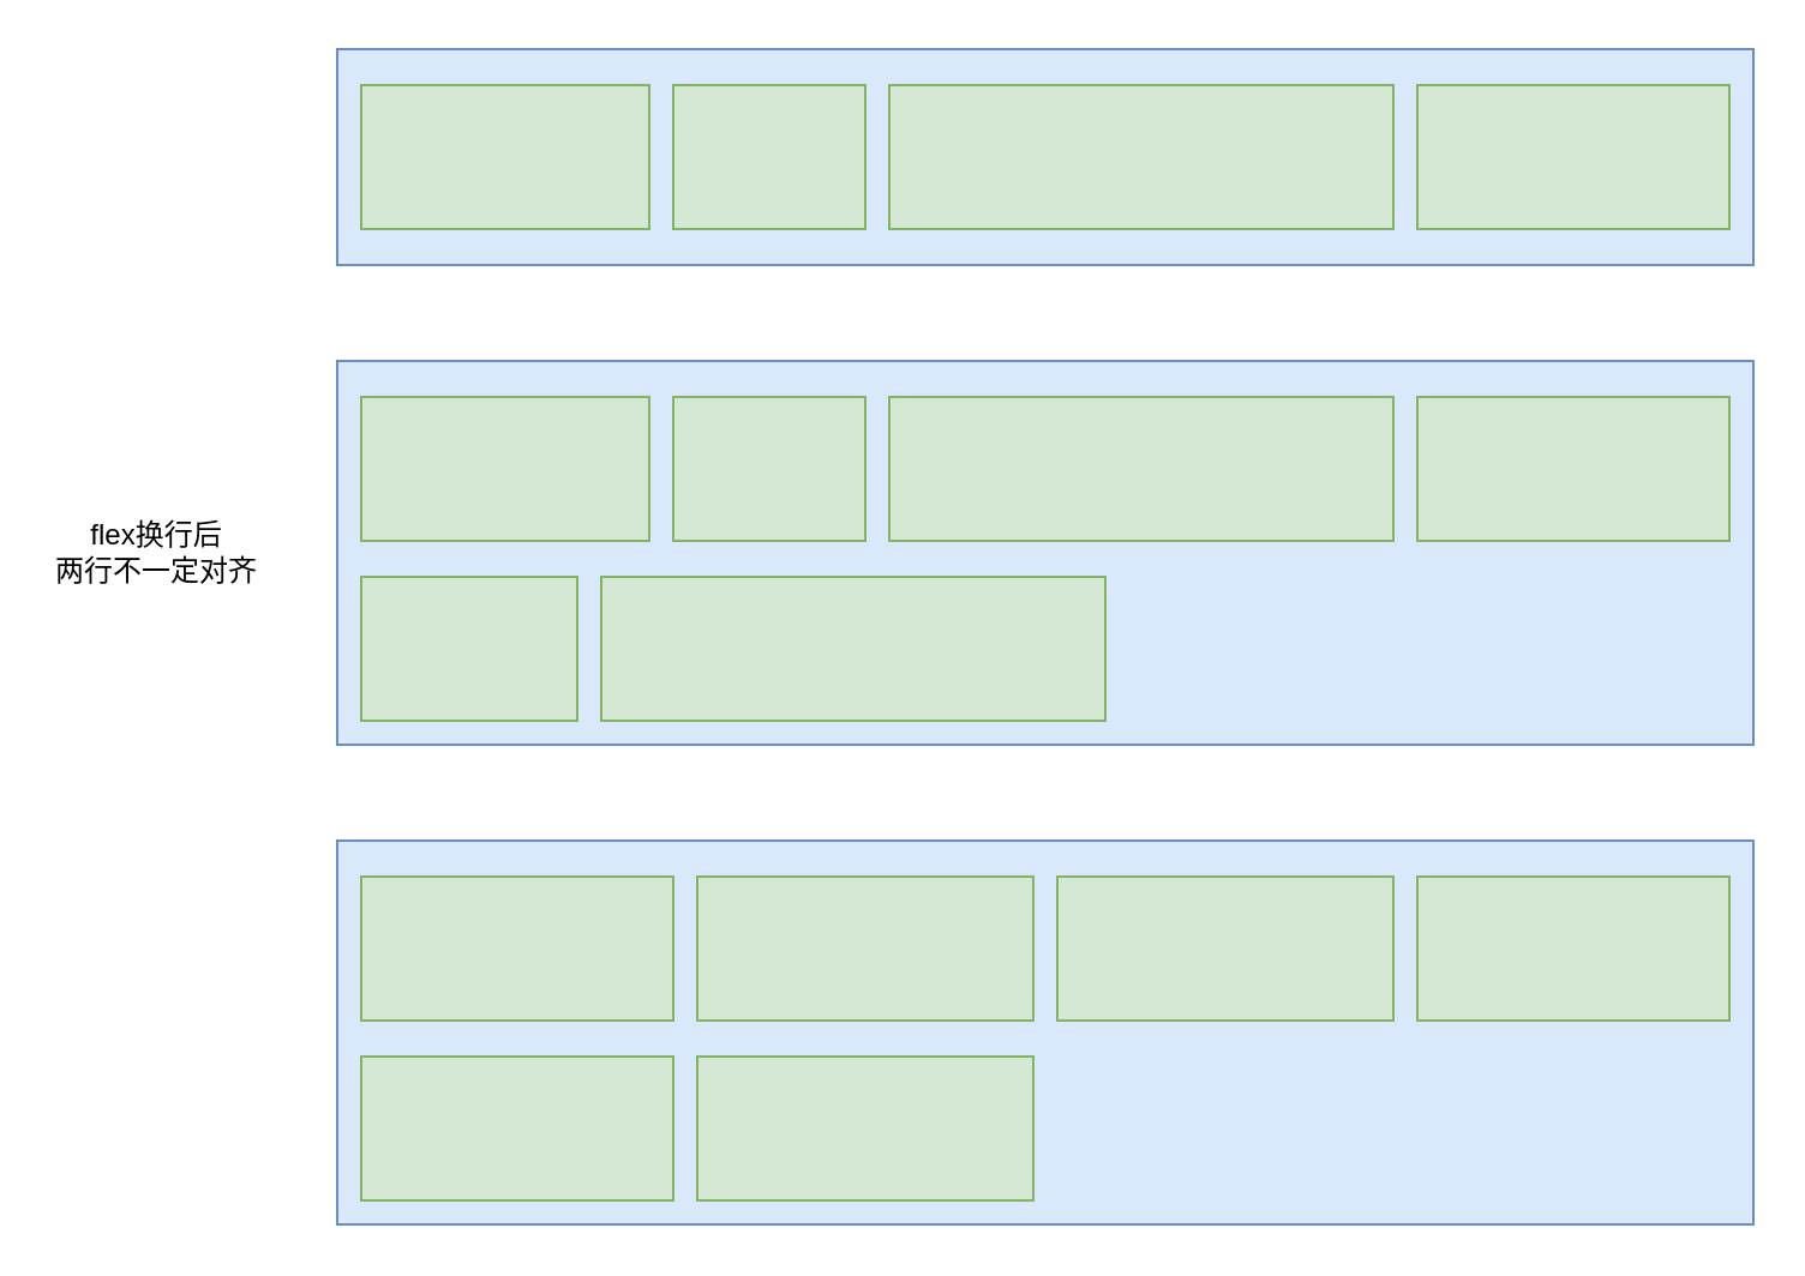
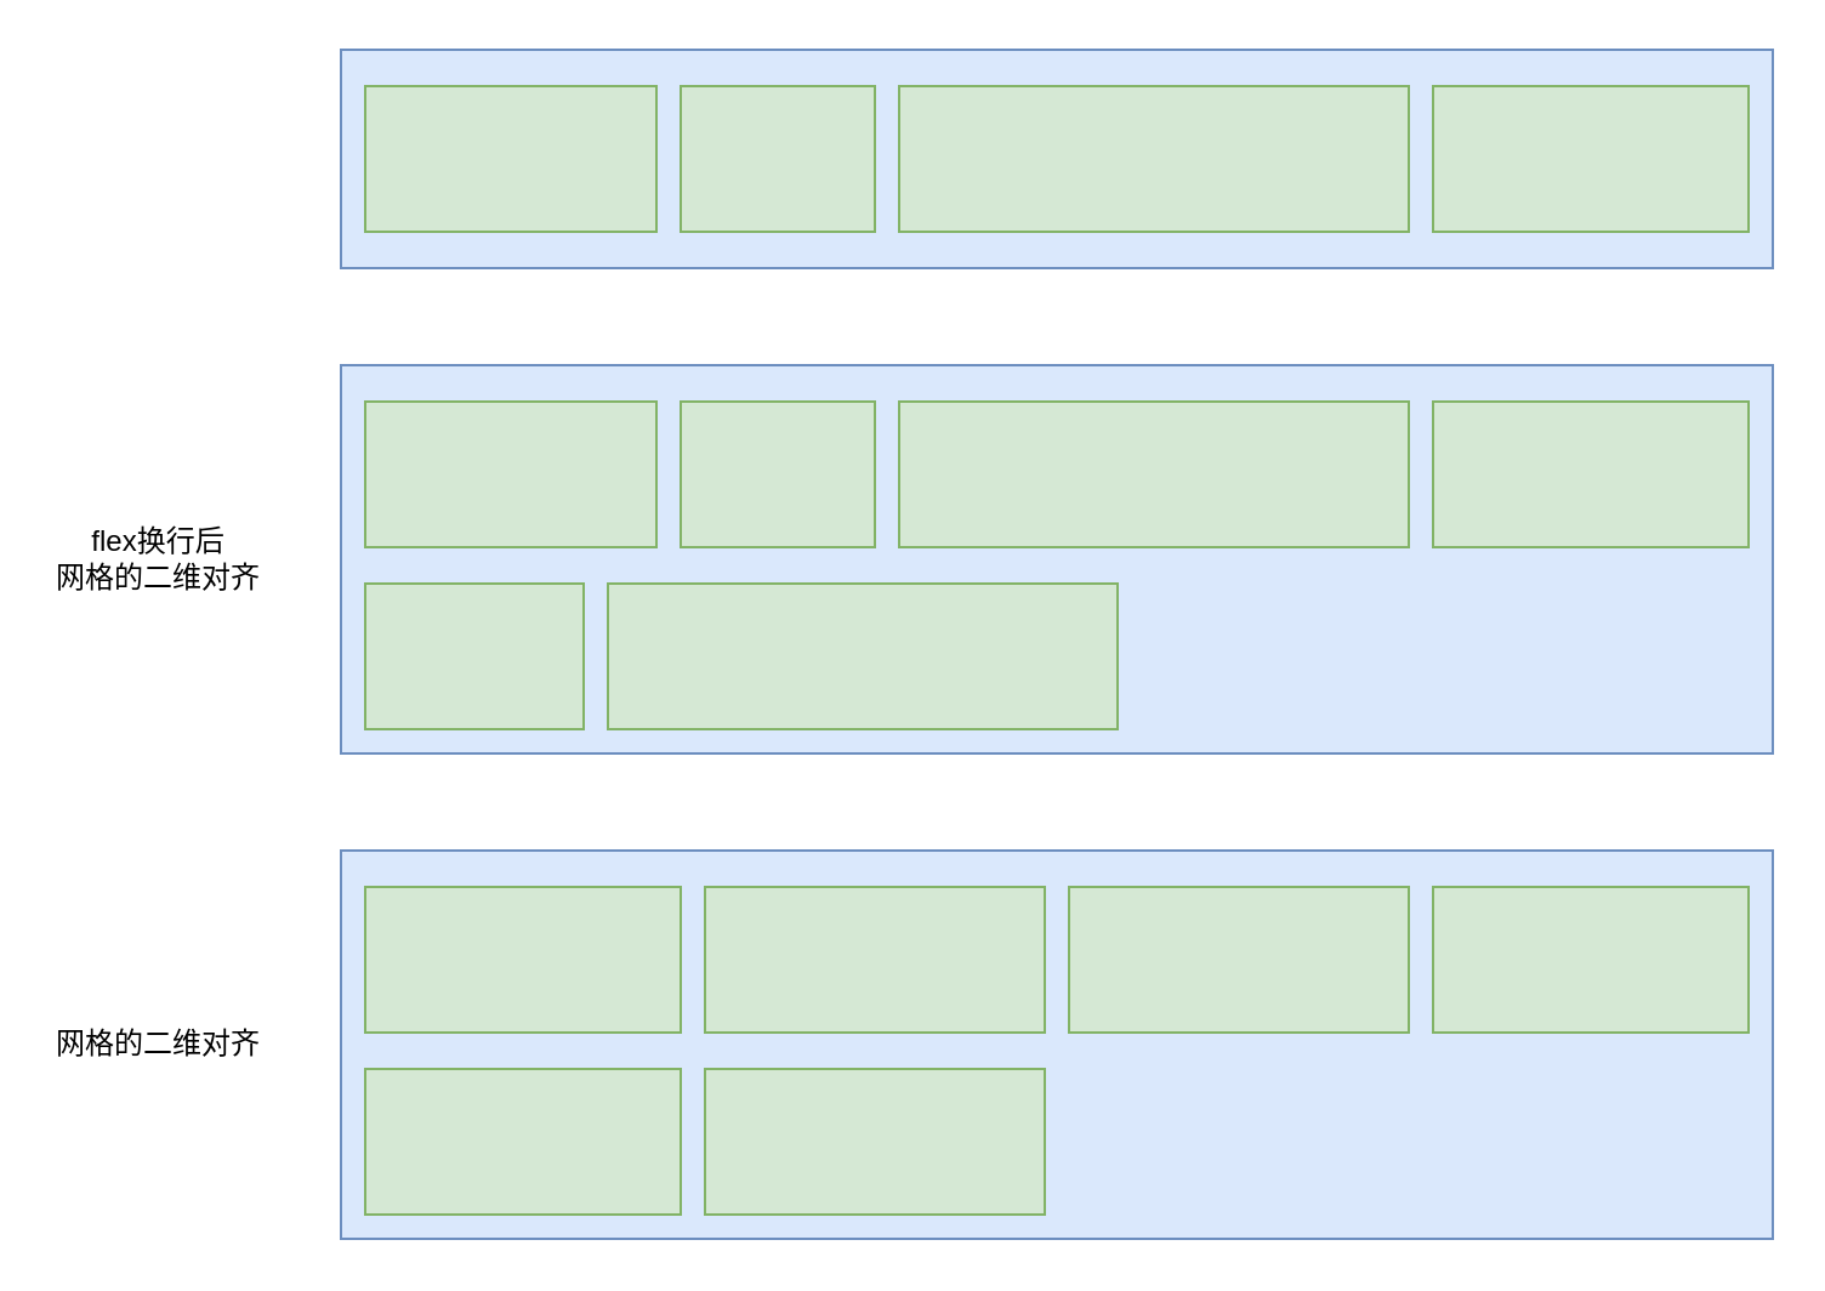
  <mxCell id="0" />
  <mxCell id="1" parent="0" />
  <mxCell id="2" value="" style="rounded=0;whiteSpace=wrap;html=1;fillColor=#dae8fc;strokeColor=#6c8ebf;" vertex="1" parent="1"><mxGeometry x="140" y="20" width="590" height="90" as="geometry" /></mxCell>
  <mxCell id="3" value="" style="rounded=0;whiteSpace=wrap;html=1;fillColor=#d5e8d4;strokeColor=#82b366;" vertex="1" parent="1"><mxGeometry x="150" y="35" width="120" height="60" as="geometry" /></mxCell>
  <mxCell id="4" value="" style="rounded=0;whiteSpace=wrap;html=1;fillColor=#d5e8d4;strokeColor=#82b366;" vertex="1" parent="1"><mxGeometry x="280" y="35" width="80" height="60" as="geometry" /></mxCell>
  <mxCell id="5" value="" style="rounded=0;whiteSpace=wrap;html=1;fillColor=#d5e8d4;strokeColor=#82b366;" vertex="1" parent="1"><mxGeometry x="370" y="35" width="210" height="60" as="geometry" /></mxCell>
  <mxCell id="6" value="" style="rounded=0;whiteSpace=wrap;html=1;fillColor=#d5e8d4;strokeColor=#82b366;" vertex="1" parent="1"><mxGeometry x="590" y="35" width="130" height="60" as="geometry" /></mxCell>
  <mxCell id="7" value="" style="rounded=0;whiteSpace=wrap;html=1;fillColor=#dae8fc;strokeColor=#6c8ebf;" vertex="1" parent="1"><mxGeometry x="140" y="150" width="590" height="160" as="geometry" /></mxCell>
  <mxCell id="8" value="" style="rounded=0;whiteSpace=wrap;html=1;fillColor=#d5e8d4;strokeColor=#82b366;" vertex="1" parent="1"><mxGeometry x="150" y="165" width="120" height="60" as="geometry" /></mxCell>
  <mxCell id="9" value="" style="rounded=0;whiteSpace=wrap;html=1;fillColor=#d5e8d4;strokeColor=#82b366;" vertex="1" parent="1"><mxGeometry x="280" y="165" width="80" height="60" as="geometry" /></mxCell>
  <mxCell id="10" value="" style="rounded=0;whiteSpace=wrap;html=1;fillColor=#d5e8d4;strokeColor=#82b366;" vertex="1" parent="1"><mxGeometry x="370" y="165" width="210" height="60" as="geometry" /></mxCell>
  <mxCell id="11" value="" style="rounded=0;whiteSpace=wrap;html=1;fillColor=#d5e8d4;strokeColor=#82b366;" vertex="1" parent="1"><mxGeometry x="590" y="165" width="130" height="60" as="geometry" /></mxCell>
  <mxCell id="12" value="" style="rounded=0;whiteSpace=wrap;html=1;fillColor=#d5e8d4;strokeColor=#82b366;" vertex="1" parent="1"><mxGeometry x="150" y="240" width="90" height="60" as="geometry" /></mxCell>
  <mxCell id="13" value="" style="rounded=0;whiteSpace=wrap;html=1;fillColor=#d5e8d4;strokeColor=#82b366;" vertex="1" parent="1"><mxGeometry x="250" y="240" width="210" height="60" as="geometry" /></mxCell>
  <mxCell id="14" value="" style="rounded=0;whiteSpace=wrap;html=1;fillColor=#dae8fc;strokeColor=#6c8ebf;" vertex="1" parent="1"><mxGeometry x="140" y="350" width="590" height="160" as="geometry" /></mxCell>
  <mxCell id="15" value="" style="rounded=0;whiteSpace=wrap;html=1;fillColor=#d5e8d4;strokeColor=#82b366;" vertex="1" parent="1"><mxGeometry x="150" y="365" width="130" height="60" as="geometry" /></mxCell>
  <mxCell id="16" value="" style="rounded=0;whiteSpace=wrap;html=1;fillColor=#d5e8d4;strokeColor=#82b366;" vertex="1" parent="1"><mxGeometry x="150" y="440" width="130" height="60" as="geometry" /></mxCell>
  <mxCell id="17" value="" style="rounded=0;whiteSpace=wrap;html=1;fillColor=#d5e8d4;strokeColor=#82b366;" vertex="1" parent="1"><mxGeometry x="290" y="365" width="140" height="60" as="geometry" /></mxCell>
  <mxCell id="18" value="" style="rounded=0;whiteSpace=wrap;html=1;fillColor=#d5e8d4;strokeColor=#82b366;" vertex="1" parent="1"><mxGeometry x="440" y="365" width="140" height="60" as="geometry" /></mxCell>
  <mxCell id="19" value="" style="rounded=0;whiteSpace=wrap;html=1;fillColor=#d5e8d4;strokeColor=#82b366;" vertex="1" parent="1"><mxGeometry x="590" y="365" width="130" height="60" as="geometry" /></mxCell>
  <mxCell id="20" value="" style="rounded=0;whiteSpace=wrap;html=1;fillColor=#d5e8d4;strokeColor=#82b366;" vertex="1" parent="1"><mxGeometry x="290" y="440" width="140" height="60" as="geometry" /></mxCell>
- <mxCell id="21" value="flex换行后&lt;br&gt;两行不一定对齐" style="text;html=1;strokeColor=none;fillColor=none;align=center;verticalAlign=middle;whiteSpace=wrap;rounded=0;" vertex="1" parent="1"><mxGeometry x="20" y="215" width="90" height="30" as="geometry" /></mxCell>
+ <mxCell id="21" value="flex换行后&lt;br&gt;网格的二维对齐" style="text;html=1;strokeColor=none;fillColor=none;align=center;verticalAlign=middle;whiteSpace=wrap;rounded=0;" vertex="1" parent="1"><mxGeometry x="20" y="215" width="90" height="30" as="geometry" /></mxCell>
+ <mxCell id="22" value="网格的二维对齐" style="text;html=1;strokeColor=none;fillColor=none;align=center;verticalAlign=middle;whiteSpace=wrap;rounded=0;" vertex="1" parent="1"><mxGeometry x="20" y="415" width="90" height="30" as="geometry" /></mxCell>
